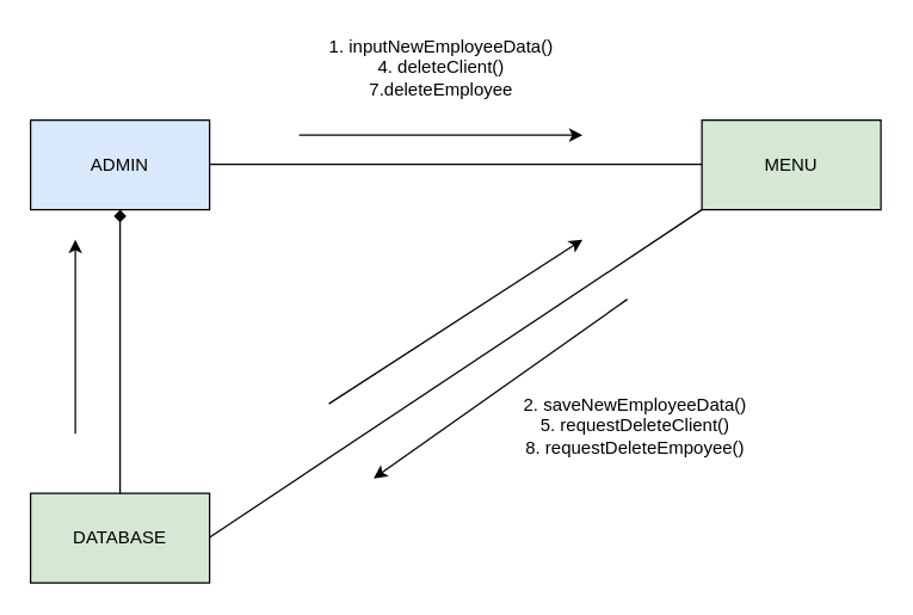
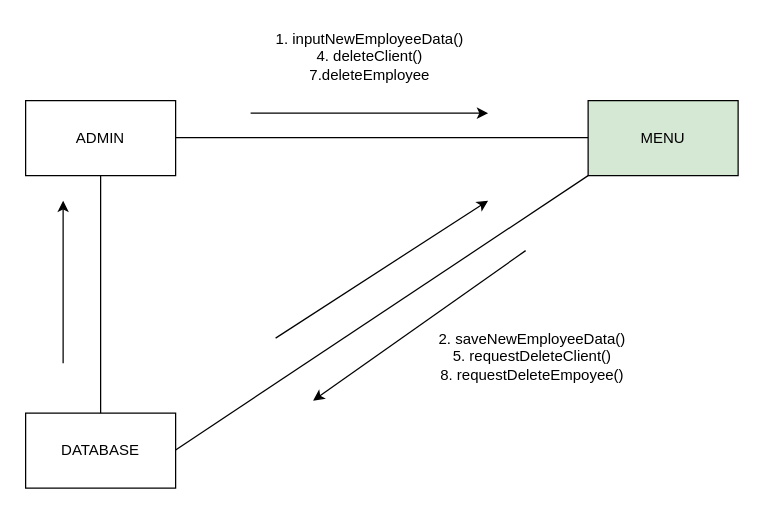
  <mxCell id="0" />
  <mxCell id="1" parent="0" />
- <mxCell id="2" value="ADMIN" style="rounded=0;whiteSpace=wrap;html=1;fillColor=#dae8fc;" vertex="1" parent="1"><mxGeometry x="20" y="80" width="120" height="60" as="geometry" /></mxCell>
+ <mxCell id="2" value="ADMIN" style="rounded=0;whiteSpace=wrap;html=1;" vertex="1" parent="1"><mxGeometry x="20" y="80" width="120" height="60" as="geometry" /></mxCell>
  <mxCell id="3" value="MENU" style="rounded=0;whiteSpace=wrap;html=1;fillColor=#d5e8d4;" vertex="1" parent="1"><mxGeometry x="470" y="80" width="120" height="60" as="geometry" /></mxCell>
- <mxCell id="4" value="DATABASE" style="rounded=0;whiteSpace=wrap;html=1;fillColor=#d5e8d4;" vertex="1" parent="1"><mxGeometry x="20" y="330" width="120" height="60" as="geometry" /></mxCell>
+ <mxCell id="4" value="DATABASE" style="rounded=0;whiteSpace=wrap;html=1;" vertex="1" parent="1"><mxGeometry x="20" y="330" width="120" height="60" as="geometry" /></mxCell>
  <mxCell id="5" value="" style="endArrow=none;html=1;rounded=0;entryX=0;entryY=1;entryDx=0;entryDy=0;exitX=1;exitY=0.5;exitDx=0;exitDy=0;" edge="1" parent="1" target="3"><mxGeometry width="50" height="50" relative="1" as="geometry"><mxPoint x="140" y="359.5" as="sourcePoint" /><mxPoint x="470" y="359.5" as="targetPoint" /></mxGeometry></mxCell>
  <mxCell id="6" value="" style="endArrow=none;html=1;rounded=0;entryX=0;entryY=0.5;entryDx=0;entryDy=0;exitX=1;exitY=0.5;exitDx=0;exitDy=0;" edge="1" parent="1"><mxGeometry width="50" height="50" relative="1" as="geometry"><mxPoint x="140" y="109.5" as="sourcePoint" /><mxPoint x="470" y="109.5" as="targetPoint" /></mxGeometry></mxCell>
- <mxCell id="7" value="" style="endArrow=diamond;html=1;rounded=0;entryX=0.5;entryY=1;entryDx=0;entryDy=0;exitX=0.5;exitY=0;exitDx=0;exitDy=0;" edge="1" parent="1" source="4" target="2"><mxGeometry width="50" height="50" relative="1" as="geometry"><mxPoint x="80" y="320" as="sourcePoint" /><mxPoint x="330" y="200" as="targetPoint" /><Array as="points" /></mxGeometry></mxCell>
+ <mxCell id="7" value="" style="endArrow=none;html=1;rounded=0;entryX=0.5;entryY=1;entryDx=0;entryDy=0;exitX=0.5;exitY=0;exitDx=0;exitDy=0;" edge="1" parent="1" source="4" target="2"><mxGeometry width="50" height="50" relative="1" as="geometry"><mxPoint x="80" y="320" as="sourcePoint" /><mxPoint x="330" y="200" as="targetPoint" /><Array as="points" /></mxGeometry></mxCell>
  <mxCell id="8" value="" style="endArrow=classic;html=1;rounded=0;" edge="1" parent="1"><mxGeometry width="50" height="50" relative="1" as="geometry"><mxPoint x="200" y="90" as="sourcePoint" /><mxPoint x="390" y="90" as="targetPoint" /></mxGeometry></mxCell>
  <mxCell id="9" value="1. inputNewEmployeeData()&lt;br&gt;4. deleteClient()&lt;br&gt;7.deleteEmployee" style="text;html=1;align=center;verticalAlign=middle;resizable=0;points=[];autosize=1;strokeColor=none;fillColor=none;" vertex="1" parent="1"><mxGeometry x="220" y="20" width="150" height="50" as="geometry" /></mxCell>
  <mxCell id="10" value="2. saveNewEmployeeData()&lt;br&gt;5. requestDeleteClient()&lt;br&gt;8. requestDeleteEmpoyee()" style="text;html=1;align=center;verticalAlign=middle;resizable=0;points=[];autosize=1;strokeColor=none;fillColor=none;rotation=0;" vertex="1" parent="1"><mxGeometry x="350" y="260" width="150" height="50" as="geometry" /></mxCell>
  <mxCell id="11" value="" style="endArrow=classic;html=1;rounded=0;" edge="1" parent="1"><mxGeometry width="50" height="50" relative="1" as="geometry"><mxPoint x="50" y="290" as="sourcePoint" /><mxPoint x="50" y="160" as="targetPoint" /></mxGeometry></mxCell>
  <mxCell id="12" value="" style="endArrow=classic;html=1;rounded=0;" edge="1" parent="1"><mxGeometry width="50" height="50" relative="1" as="geometry"><mxPoint x="420" y="200" as="sourcePoint" /><mxPoint x="250" y="320" as="targetPoint" /></mxGeometry></mxCell>
  <mxCell id="13" value="" style="endArrow=classic;html=1;rounded=0;" edge="1" parent="1"><mxGeometry width="50" height="50" relative="1" as="geometry"><mxPoint x="220" y="270" as="sourcePoint" /><mxPoint x="390" y="160" as="targetPoint" /></mxGeometry></mxCell>
